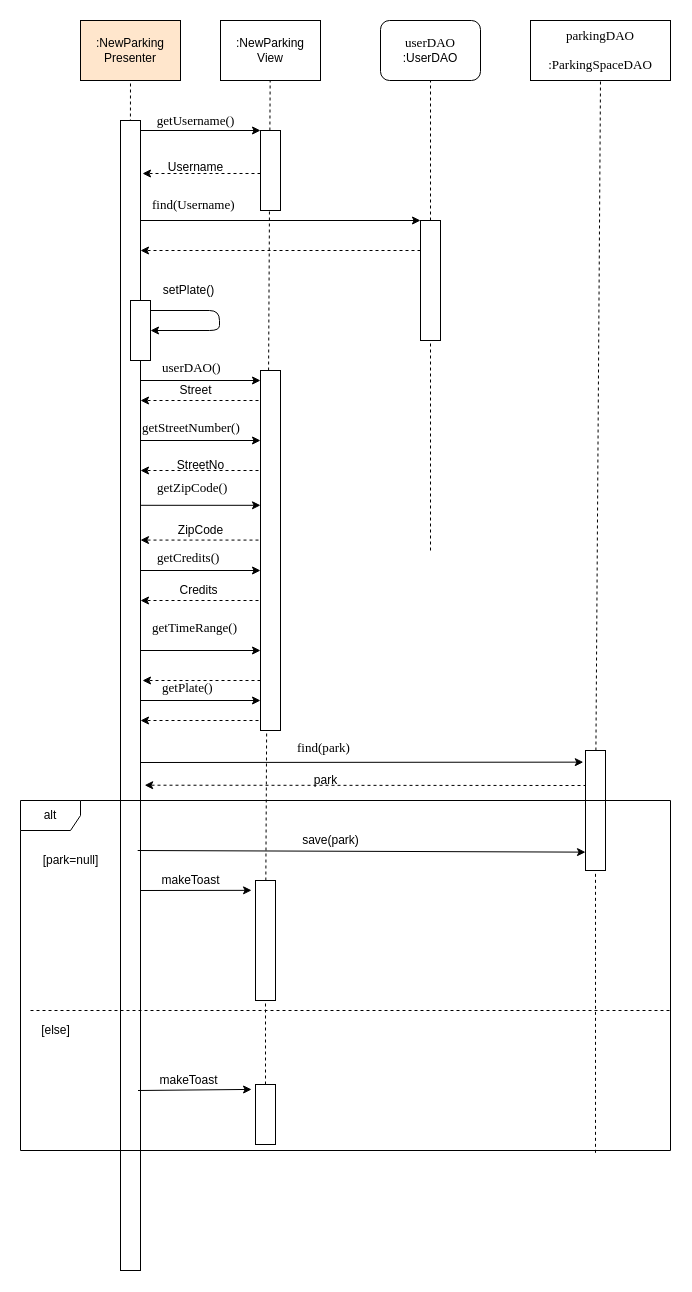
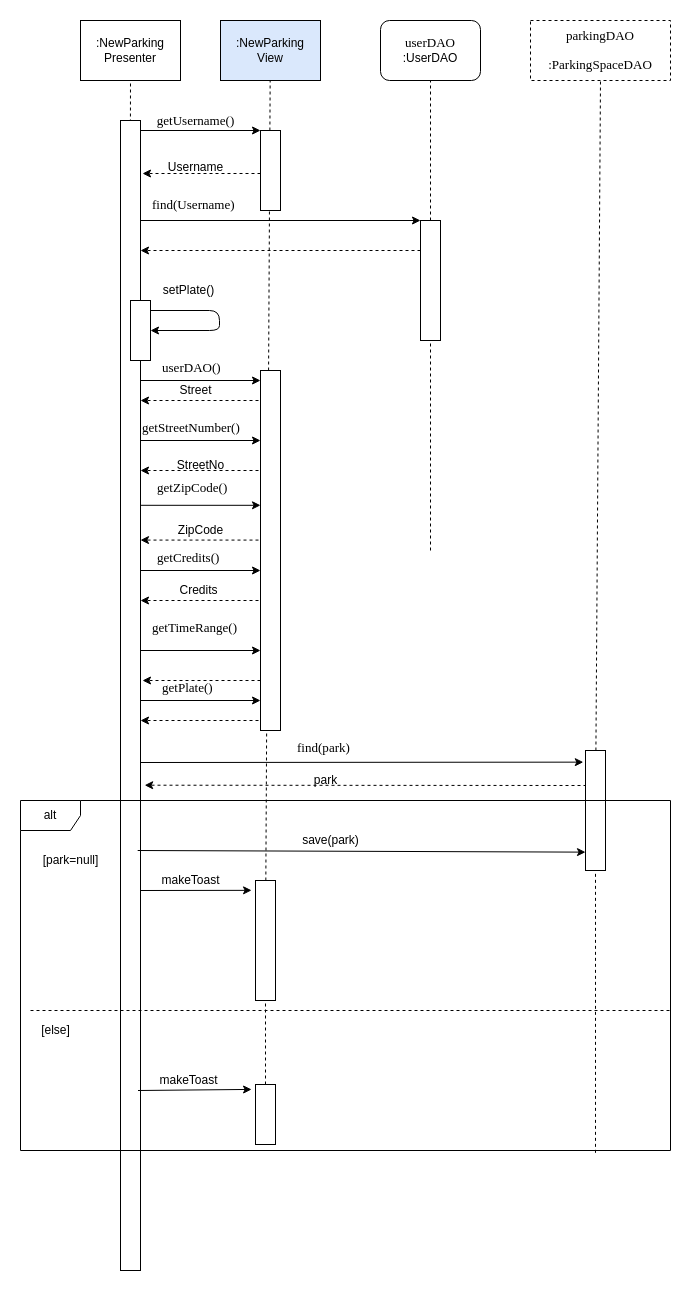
  <mxCell id="0" />
  <mxCell id="1" parent="0" />
- <mxCell id="2" value=":NewParking&lt;br&gt;View" style="rounded=0;whiteSpace=wrap;html=1;" parent="1" vertex="1"><mxGeometry x="220" y="20" width="100" height="60" as="geometry" /></mxCell>
+ <mxCell id="2" value=":NewParking&lt;br&gt;View" style="rounded=0;whiteSpace=wrap;html=1;fillColor=#dae8fc;" parent="1" vertex="1"><mxGeometry x="220" y="20" width="100" height="60" as="geometry" /></mxCell>
  <mxCell id="3" value="" style="endArrow=none;dashed=1;html=1;entryX=0.5;entryY=1;entryDx=0;entryDy=0;" parent="1" target="11" edge="1"><mxGeometry width="50" height="50" relative="1" as="geometry"><mxPoint x="129.5" y="320" as="sourcePoint" /><mxPoint x="129.5" y="80" as="targetPoint" /></mxGeometry></mxCell>
- <mxCell id="4" value="&lt;pre style=&quot;font-family: &amp;#34;consolas&amp;#34; ; font-size: 9.8pt&quot;&gt;parkingDAO&lt;/pre&gt;&lt;pre style=&quot;font-family: &amp;#34;consolas&amp;#34; ; font-size: 9.8pt&quot;&gt;:ParkingSpaceDAO&lt;/pre&gt;" style="rounded=0;whiteSpace=wrap;html=1;" parent="1" vertex="1"><mxGeometry x="530" y="20" width="140" height="60" as="geometry" /></mxCell>
+ <mxCell id="4" value="&lt;pre style=&quot;font-family: &amp;#34;consolas&amp;#34; ; font-size: 9.8pt&quot;&gt;parkingDAO&lt;/pre&gt;&lt;pre style=&quot;font-family: &amp;#34;consolas&amp;#34; ; font-size: 9.8pt&quot;&gt;:ParkingSpaceDAO&lt;/pre&gt;" style="rounded=0;whiteSpace=wrap;html=1;dashed=1;" parent="1" vertex="1"><mxGeometry x="530" y="20" width="140" height="60" as="geometry" /></mxCell>
  <mxCell id="5" value="" style="endArrow=none;dashed=1;html=1;entryX=0.5;entryY=1;entryDx=0;entryDy=0;" parent="1" source="40" target="4" edge="1"><mxGeometry width="50" height="50" relative="1" as="geometry"><mxPoint x="600" y="1022.353" as="sourcePoint" /><mxPoint x="809" y="263.036" as="targetPoint" /></mxGeometry></mxCell>
  <mxCell id="6" value="&lt;span style=&quot;font-family: &amp;#34;consolas&amp;#34; ; font-size: 9.8pt&quot;&gt;userDAO&lt;br&gt;&lt;/span&gt;:UserDAO" style="whiteSpace=wrap;html=1;rounded=1;" parent="1" vertex="1"><mxGeometry x="380" y="20" width="100" height="60" as="geometry" /></mxCell>
  <mxCell id="7" value="" style="endArrow=none;dashed=1;html=1;entryX=0.5;entryY=1;entryDx=0;entryDy=0;" parent="1" source="8" target="6" edge="1"><mxGeometry width="50" height="50" relative="1" as="geometry"><mxPoint x="650" y="670" as="sourcePoint" /><mxPoint x="649" y="243.036" as="targetPoint" /></mxGeometry></mxCell>
  <mxCell id="8" value="" style="rounded=0;whiteSpace=wrap;html=1;" parent="1" vertex="1"><mxGeometry x="420" y="220" width="20" height="120" as="geometry" /></mxCell>
  <mxCell id="9" value="" style="endArrow=none;dashed=1;html=1;entryX=0.5;entryY=1;entryDx=0;entryDy=0;" parent="1" target="8" edge="1"><mxGeometry width="50" height="50" relative="1" as="geometry"><mxPoint x="430" y="550" as="sourcePoint" /><mxPoint x="650" y="80" as="targetPoint" /></mxGeometry></mxCell>
  <mxCell id="10" value="" style="endArrow=classic;html=1;" parent="1" edge="1"><mxGeometry width="50" height="50" relative="1" as="geometry"><mxPoint x="140" y="130" as="sourcePoint" /><mxPoint x="260" y="130" as="targetPoint" /></mxGeometry></mxCell>
- <mxCell id="11" value=":NewParking&lt;br&gt;Presenter" style="rounded=0;whiteSpace=wrap;html=1;fillColor=#ffe6cc;" parent="1" vertex="1"><mxGeometry x="80" y="20" width="100" height="60" as="geometry" /></mxCell>
+ <mxCell id="11" value=":NewParking&lt;br&gt;Presenter" style="rounded=0;whiteSpace=wrap;html=1;" parent="1" vertex="1"><mxGeometry x="80" y="20" width="100" height="60" as="geometry" /></mxCell>
  <mxCell id="12" value="" style="rounded=0;whiteSpace=wrap;html=1;" parent="1" vertex="1"><mxGeometry x="120" y="120" width="20" height="1150" as="geometry" /></mxCell>
  <mxCell id="13" value="" style="endArrow=classic;html=1;strokeColor=#000000;dashed=1;" parent="1" edge="1"><mxGeometry width="50" height="50" relative="1" as="geometry"><mxPoint x="260" y="173" as="sourcePoint" /><mxPoint x="142" y="173" as="targetPoint" /></mxGeometry></mxCell>
  <mxCell id="14" value="&lt;pre style=&quot;font-family: &amp;#34;consolas&amp;#34; ; font-size: 9.8pt&quot;&gt;getUsername()&lt;/pre&gt;" style="text;html=1;align=center;verticalAlign=middle;resizable=0;points=[];autosize=1;" parent="1" vertex="1"><mxGeometry x="140" y="95" width="110" height="50" as="geometry" /></mxCell>
  <mxCell id="15" value="Username" style="text;html=1;align=center;verticalAlign=middle;resizable=0;points=[];autosize=1;" parent="1" vertex="1"><mxGeometry x="160" y="157" width="70" height="20" as="geometry" /></mxCell>
  <mxCell id="16" value="&lt;pre style=&quot;font-family: &amp;#34;consolas&amp;#34; ; font-size: 9.8pt&quot;&gt;find(Username)&lt;/pre&gt;" style="text;whiteSpace=wrap;html=1;" parent="1" vertex="1"><mxGeometry x="150" y="177" width="50" height="60" as="geometry" /></mxCell>
  <mxCell id="17" value="" style="endArrow=classic;html=1;entryX=0;entryY=0;entryDx=0;entryDy=0;" parent="1" target="8" edge="1"><mxGeometry width="50" height="50" relative="1" as="geometry"><mxPoint x="140" y="220" as="sourcePoint" /><mxPoint x="410" y="220" as="targetPoint" /></mxGeometry></mxCell>
  <mxCell id="18" value="" style="endArrow=classic;html=1;strokeColor=#000000;entryX=1;entryY=0.5;entryDx=0;entryDy=0;" parent="1" target="19" edge="1"><mxGeometry width="50" height="50" relative="1" as="geometry"><mxPoint x="150" y="310" as="sourcePoint" /><mxPoint x="150.62" y="308.78" as="targetPoint" /><Array as="points"><mxPoint x="219" y="310" /><mxPoint x="219" y="330" /></Array></mxGeometry></mxCell>
  <mxCell id="19" value="" style="rounded=0;whiteSpace=wrap;html=1;" parent="1" vertex="1"><mxGeometry x="130" y="300" width="20" height="60" as="geometry" /></mxCell>
  <mxCell id="20" value="setPlate()" style="text;html=1;align=center;verticalAlign=middle;resizable=0;points=[];autosize=1;" parent="1" vertex="1"><mxGeometry x="152.5" y="280" width="70" height="20" as="geometry" /></mxCell>
  <mxCell id="21" value="" style="endArrow=classic;html=1;" parent="1" edge="1"><mxGeometry width="50" height="50" relative="1" as="geometry"><mxPoint x="140" y="380" as="sourcePoint" /><mxPoint x="260" y="380" as="targetPoint" /></mxGeometry></mxCell>
  <mxCell id="22" value="" style="endArrow=none;dashed=1;html=1;entryX=0.5;entryY=1;entryDx=0;entryDy=0;" parent="1" source="46" edge="1"><mxGeometry width="50" height="50" relative="1" as="geometry"><mxPoint x="270" y="1000" as="sourcePoint" /><mxPoint x="269.66" y="80" as="targetPoint" /></mxGeometry></mxCell>
  <mxCell id="23" value="" style="rounded=0;whiteSpace=wrap;html=1;" parent="1" vertex="1"><mxGeometry x="260" y="130" width="20" height="80" as="geometry" /></mxCell>
  <mxCell id="24" value="" style="rounded=0;whiteSpace=wrap;html=1;" parent="1" vertex="1"><mxGeometry x="260" y="370" width="20" height="360" as="geometry" /></mxCell>
  <mxCell id="25" value="&lt;pre style=&quot;font-family: &amp;#34;consolas&amp;#34; ; font-size: 9.8pt&quot;&gt;userDAO()&lt;/pre&gt;" style="text;whiteSpace=wrap;html=1;" parent="1" vertex="1"><mxGeometry x="160" y="340" width="100" height="60" as="geometry" /></mxCell>
  <mxCell id="26" value="&lt;pre style=&quot;font-family: &amp;#34;consolas&amp;#34; ; font-size: 9.8pt&quot;&gt;getStreetNumber()&lt;/pre&gt;" style="text;whiteSpace=wrap;html=1;" parent="1" vertex="1"><mxGeometry x="140" y="400" width="120" height="30" as="geometry" /></mxCell>
  <mxCell id="27" value="&lt;pre style=&quot;font-family: &amp;#34;consolas&amp;#34; ; font-size: 9.8pt&quot;&gt;getZipCode()&lt;/pre&gt;" style="text;whiteSpace=wrap;html=1;" parent="1" vertex="1"><mxGeometry x="155" y="460" width="110" height="60" as="geometry" /></mxCell>
  <mxCell id="28" value="&lt;pre style=&quot;font-family: &amp;#34;consolas&amp;#34; ; font-size: 9.8pt&quot;&gt;getCredits()&lt;/pre&gt;" style="text;whiteSpace=wrap;html=1;" parent="1" vertex="1"><mxGeometry x="155" y="530" width="110" height="60" as="geometry" /></mxCell>
  <mxCell id="29" value="&lt;pre style=&quot;font-family: &amp;#34;consolas&amp;#34; ; font-size: 9.8pt&quot;&gt;getTimeRange()&lt;/pre&gt;" style="text;whiteSpace=wrap;html=1;" parent="1" vertex="1"><mxGeometry x="150" y="600" width="130" height="60" as="geometry" /></mxCell>
  <mxCell id="30" value="&lt;pre style=&quot;font-family: &amp;#34;consolas&amp;#34; ; font-size: 9.8pt&quot;&gt;getPlate()&lt;/pre&gt;" style="text;whiteSpace=wrap;html=1;" parent="1" vertex="1"><mxGeometry x="160" y="660" width="100" height="60" as="geometry" /></mxCell>
  <mxCell id="31" value="" style="endArrow=classic;html=1;" parent="1" edge="1"><mxGeometry width="50" height="50" relative="1" as="geometry"><mxPoint x="140" y="440" as="sourcePoint" /><mxPoint x="260" y="440" as="targetPoint" /></mxGeometry></mxCell>
  <mxCell id="32" value="" style="endArrow=classic;html=1;" parent="1" edge="1"><mxGeometry width="50" height="50" relative="1" as="geometry"><mxPoint x="140" y="504.8" as="sourcePoint" /><mxPoint x="260" y="504.8" as="targetPoint" /></mxGeometry></mxCell>
  <mxCell id="33" value="" style="endArrow=classic;html=1;" parent="1" edge="1"><mxGeometry width="50" height="50" relative="1" as="geometry"><mxPoint x="140" y="570" as="sourcePoint" /><mxPoint x="260" y="570" as="targetPoint" /></mxGeometry></mxCell>
  <mxCell id="34" value="" style="endArrow=classic;html=1;" parent="1" edge="1"><mxGeometry width="50" height="50" relative="1" as="geometry"><mxPoint x="140" y="650" as="sourcePoint" /><mxPoint x="260" y="650" as="targetPoint" /></mxGeometry></mxCell>
  <mxCell id="35" value="" style="endArrow=classic;html=1;" parent="1" edge="1"><mxGeometry width="50" height="50" relative="1" as="geometry"><mxPoint x="140" y="700" as="sourcePoint" /><mxPoint x="260" y="700" as="targetPoint" /></mxGeometry></mxCell>
  <mxCell id="36" value="" style="endArrow=classic;html=1;entryX=-0.109;entryY=0.097;entryDx=0;entryDy=0;entryPerimeter=0;" parent="1" target="40" edge="1"><mxGeometry width="50" height="50" relative="1" as="geometry"><mxPoint x="140" y="762" as="sourcePoint" /><mxPoint x="575" y="760" as="targetPoint" /></mxGeometry></mxCell>
  <mxCell id="37" value="&lt;pre style=&quot;font-family: &amp;#34;consolas&amp;#34; ; font-size: 9.8pt&quot;&gt;find(park)&lt;/pre&gt;" style="text;whiteSpace=wrap;html=1;" parent="1" vertex="1"><mxGeometry x="295" y="720" width="80" height="60" as="geometry" /></mxCell>
  <mxCell id="38" value="" style="endArrow=classic;html=1;strokeColor=#000000;dashed=1;entryX=1.208;entryY=0.578;entryDx=0;entryDy=0;entryPerimeter=0;" parent="1" target="12" edge="1"><mxGeometry width="50" height="50" relative="1" as="geometry"><mxPoint x="586" y="785" as="sourcePoint" /><mxPoint x="150" y="790" as="targetPoint" /></mxGeometry></mxCell>
  <mxCell id="39" value="park" style="text;html=1;align=center;verticalAlign=middle;resizable=0;points=[];autosize=1;" parent="1" vertex="1"><mxGeometry x="305" y="770" width="40" height="20" as="geometry" /></mxCell>
  <mxCell id="40" value="" style="rounded=0;whiteSpace=wrap;html=1;" parent="1" vertex="1"><mxGeometry x="585" y="750" width="20" height="120" as="geometry" /></mxCell>
  <mxCell id="41" value="" style="endArrow=none;dashed=1;html=1;entryX=0.5;entryY=1;entryDx=0;entryDy=0;" parent="1" target="40" edge="1"><mxGeometry width="50" height="50" relative="1" as="geometry"><mxPoint x="595" y="1152.353" as="sourcePoint" /><mxPoint x="595" y="210" as="targetPoint" /></mxGeometry></mxCell>
  <mxCell id="42" value="alt" style="shape=umlFrame;whiteSpace=wrap;html=1;" parent="1" vertex="1"><mxGeometry x="20" y="800" width="650" height="350" as="geometry" /></mxCell>
  <mxCell id="43" value="" style="endArrow=classic;html=1;entryX=-0.109;entryY=0.097;entryDx=0;entryDy=0;entryPerimeter=0;" parent="1" edge="1"><mxGeometry width="50" height="50" relative="1" as="geometry"><mxPoint x="137.18" y="850" as="sourcePoint" /><mxPoint x="585" y="851.64" as="targetPoint" /></mxGeometry></mxCell>
  <mxCell id="44" value="save(park)" style="text;html=1;align=center;verticalAlign=middle;resizable=0;points=[];autosize=1;" parent="1" vertex="1"><mxGeometry x="295" y="830" width="70" height="20" as="geometry" /></mxCell>
  <mxCell id="45" value="" style="endArrow=classic;html=1;entryX=-0.197;entryY=0.082;entryDx=0;entryDy=0;entryPerimeter=0;" parent="1" target="46" edge="1"><mxGeometry width="50" height="50" relative="1" as="geometry"><mxPoint x="140" y="890" as="sourcePoint" /><mxPoint x="235" y="890" as="targetPoint" /></mxGeometry></mxCell>
  <mxCell id="46" value="" style="rounded=0;whiteSpace=wrap;html=1;" parent="1" vertex="1"><mxGeometry x="255" y="880" width="20" height="120" as="geometry" /></mxCell>
  <mxCell id="47" value="" style="endArrow=none;dashed=1;html=1;entryX=0.5;entryY=1;entryDx=0;entryDy=0;" parent="1" source="55" target="46" edge="1"><mxGeometry width="50" height="50" relative="1" as="geometry"><mxPoint x="265" y="1130" as="sourcePoint" /><mxPoint x="264.66" y="210" as="targetPoint" /></mxGeometry></mxCell>
  <mxCell id="48" value="makeToast" style="text;html=1;align=center;verticalAlign=middle;resizable=0;points=[];autosize=1;" parent="1" vertex="1"><mxGeometry x="155" y="870" width="70" height="20" as="geometry" /></mxCell>
  <mxCell id="49" value="" style="endArrow=classic;html=1;entryX=-0.197;entryY=0.082;entryDx=0;entryDy=0;entryPerimeter=0;" parent="1" target="55" edge="1"><mxGeometry width="50" height="50" relative="1" as="geometry"><mxPoint x="137.5" y="1090" as="sourcePoint" /><mxPoint x="232.5" y="1090" as="targetPoint" /></mxGeometry></mxCell>
  <mxCell id="50" value="makeToast" style="text;html=1;align=center;verticalAlign=middle;resizable=0;points=[];autosize=1;" parent="1" vertex="1"><mxGeometry x="152.5" y="1070" width="70" height="20" as="geometry" /></mxCell>
  <mxCell id="51" value="" style="endArrow=none;dashed=1;html=1;strokeColor=#000000;" parent="1" edge="1"><mxGeometry width="50" height="50" relative="1" as="geometry"><mxPoint x="30" y="1010" as="sourcePoint" /><mxPoint x="670" y="1010" as="targetPoint" /></mxGeometry></mxCell>
  <mxCell id="52" value="[park=null]" style="text;html=1;align=center;verticalAlign=middle;resizable=0;points=[];autosize=1;" parent="1" vertex="1"><mxGeometry x="35" y="850" width="70" height="20" as="geometry" /></mxCell>
  <mxCell id="53" value="[else]" style="text;html=1;align=center;verticalAlign=middle;resizable=0;points=[];autosize=1;" parent="1" vertex="1"><mxGeometry x="35" y="1020" width="40" height="20" as="geometry" /></mxCell>
  <mxCell id="54" value="" style="endArrow=classic;html=1;strokeColor=#000000;dashed=1;" parent="1" edge="1"><mxGeometry width="50" height="50" relative="1" as="geometry"><mxPoint x="420" y="250" as="sourcePoint" /><mxPoint x="140" y="250" as="targetPoint" /></mxGeometry></mxCell>
  <mxCell id="55" value="" style="rounded=0;whiteSpace=wrap;html=1;" parent="1" vertex="1"><mxGeometry x="255" y="1084" width="20" height="60" as="geometry" /></mxCell>
  <mxCell id="56" value="" style="endArrow=classic;html=1;strokeColor=#000000;dashed=1;" parent="1" edge="1"><mxGeometry width="50" height="50" relative="1" as="geometry"><mxPoint x="258" y="400" as="sourcePoint" /><mxPoint x="140" y="400" as="targetPoint" /></mxGeometry></mxCell>
  <mxCell id="57" value="" style="endArrow=classic;html=1;strokeColor=#000000;dashed=1;" parent="1" edge="1"><mxGeometry width="50" height="50" relative="1" as="geometry"><mxPoint x="258" y="470" as="sourcePoint" /><mxPoint x="140" y="470" as="targetPoint" /></mxGeometry></mxCell>
  <mxCell id="58" value="" style="endArrow=classic;html=1;strokeColor=#000000;dashed=1;" parent="1" edge="1"><mxGeometry width="50" height="50" relative="1" as="geometry"><mxPoint x="258" y="539.58" as="sourcePoint" /><mxPoint x="140" y="539.58" as="targetPoint" /></mxGeometry></mxCell>
  <mxCell id="59" value="" style="endArrow=classic;html=1;strokeColor=#000000;dashed=1;" parent="1" edge="1"><mxGeometry width="50" height="50" relative="1" as="geometry"><mxPoint x="258" y="600" as="sourcePoint" /><mxPoint x="140" y="600" as="targetPoint" /></mxGeometry></mxCell>
  <mxCell id="60" value="" style="endArrow=classic;html=1;strokeColor=#000000;dashed=1;" parent="1" edge="1"><mxGeometry width="50" height="50" relative="1" as="geometry"><mxPoint x="260" y="680" as="sourcePoint" /><mxPoint x="142" y="680" as="targetPoint" /></mxGeometry></mxCell>
  <mxCell id="61" value="Street" style="text;html=1;align=center;verticalAlign=middle;resizable=0;points=[];autosize=1;" parent="1" vertex="1"><mxGeometry x="170" y="380" width="50" height="20" as="geometry" /></mxCell>
  <mxCell id="62" value="StreetNo" style="text;html=1;align=center;verticalAlign=middle;resizable=0;points=[];autosize=1;" parent="1" vertex="1"><mxGeometry x="170" y="455" width="60" height="20" as="geometry" /></mxCell>
  <mxCell id="63" value="ZipCode" style="text;html=1;align=center;verticalAlign=middle;resizable=0;points=[];autosize=1;" parent="1" vertex="1"><mxGeometry x="170" y="520" width="60" height="20" as="geometry" /></mxCell>
  <mxCell id="64" value="Credits" style="text;html=1;align=center;verticalAlign=middle;resizable=0;points=[];autosize=1;" parent="1" vertex="1"><mxGeometry x="172.5" y="580" width="50" height="20" as="geometry" /></mxCell>
  <mxCell id="65" value="" style="endArrow=classic;html=1;strokeColor=#000000;dashed=1;" parent="1" edge="1"><mxGeometry width="50" height="50" relative="1" as="geometry"><mxPoint x="258" y="720" as="sourcePoint" /><mxPoint x="140" y="720" as="targetPoint" /></mxGeometry></mxCell>
